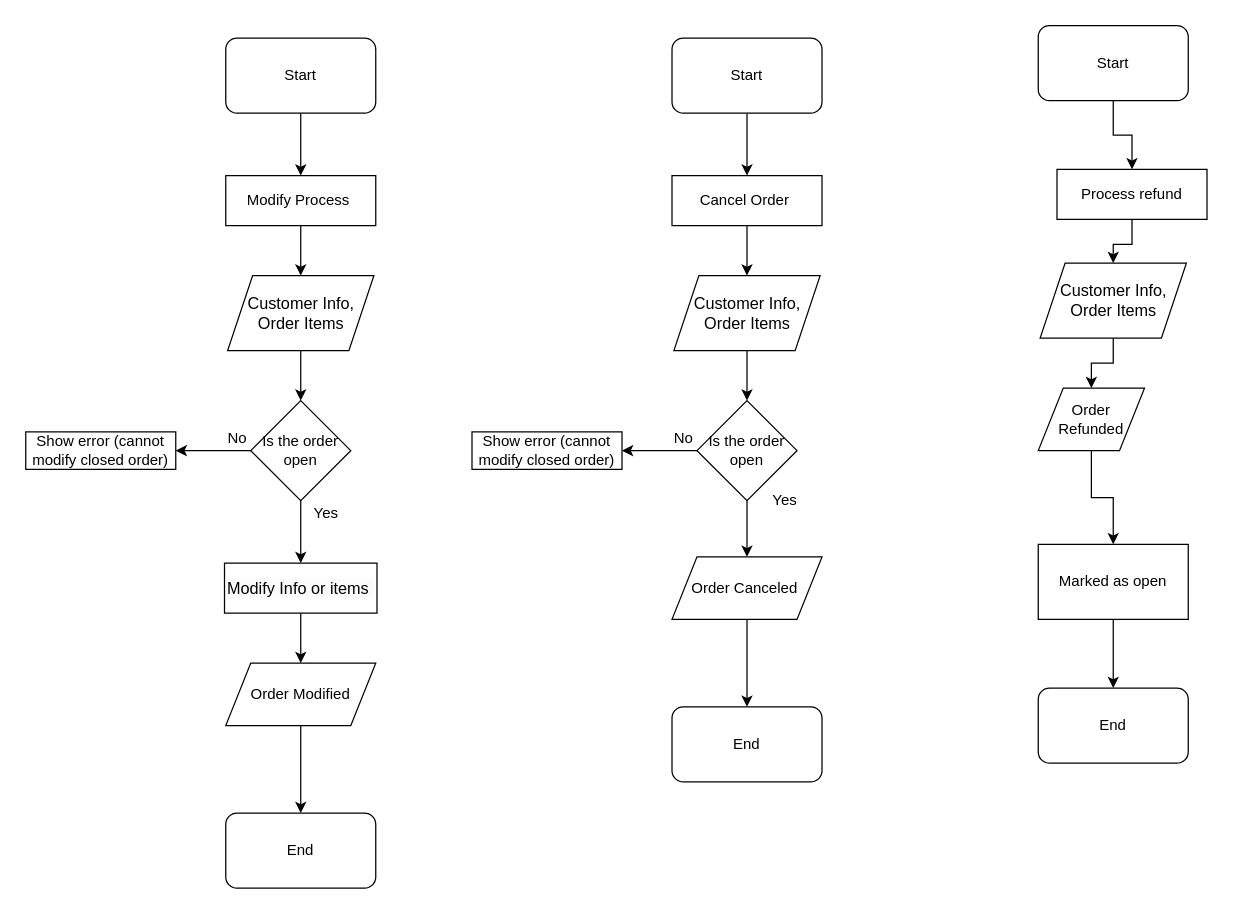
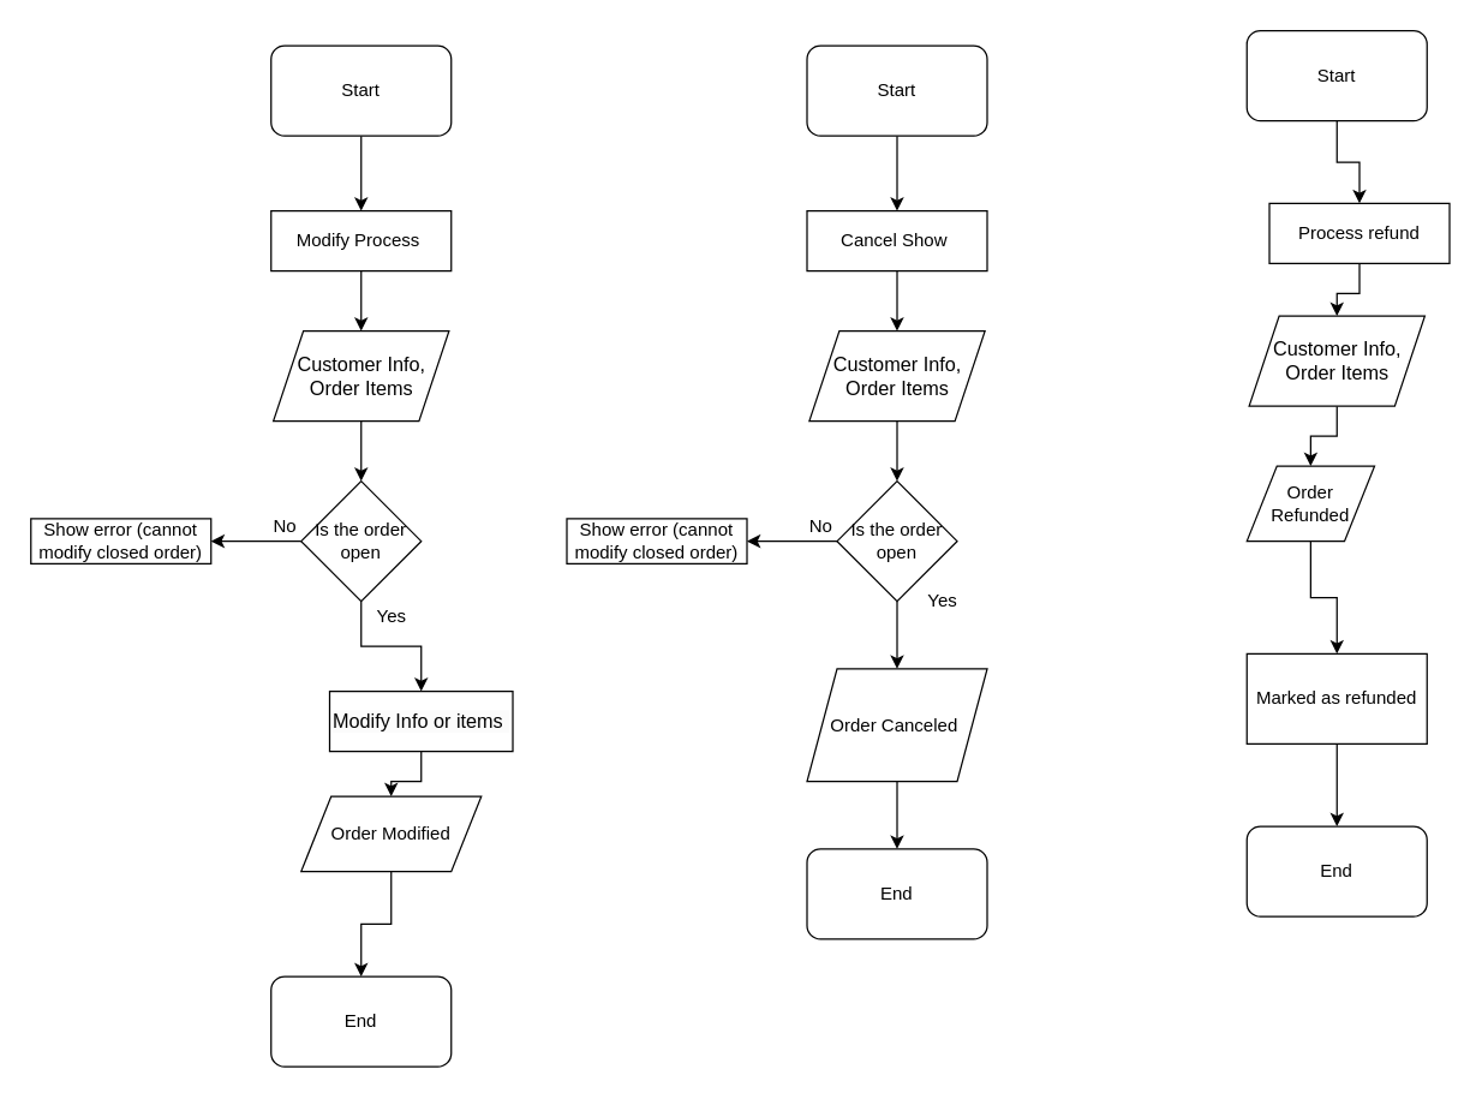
  <mxCell id="0" />
  <mxCell id="1" parent="0" />
  <mxCell id="2" value="" style="edgeStyle=orthogonalEdgeStyle;rounded=0;orthogonalLoop=1;jettySize=auto;html=1;" edge="1" parent="1" source="3" target="5"><mxGeometry relative="1" as="geometry" /></mxCell>
  <mxCell id="3" value="Start" style="rounded=1;whiteSpace=wrap;html=1;" vertex="1" parent="1"><mxGeometry x="180" y="30" width="120" height="60" as="geometry" /></mxCell>
  <mxCell id="4" value="" style="edgeStyle=orthogonalEdgeStyle;rounded=0;orthogonalLoop=1;jettySize=auto;html=1;" edge="1" parent="1" source="5" target="7"><mxGeometry relative="1" as="geometry" /></mxCell>
  <mxCell id="5" value="&lt;span style=&quot;font-style: normal; font-variant-caps: normal; font-weight: 400; letter-spacing: normal; text-align: start; text-indent: 0px; text-transform: none; white-space: normal; word-spacing: 0px; -webkit-text-stroke-width: 0px; text-decoration: none; caret-color: rgb(0, 0, 0); color: rgb(0, 0, 0); float: none; display: inline !important;&quot;&gt;Modify Process&lt;span class=&quot;Apple-converted-space&quot;&gt;&amp;nbsp;&lt;/span&gt;&lt;/span&gt;" style="rounded=0;whiteSpace=wrap;html=1;" vertex="1" parent="1"><mxGeometry x="180" y="140" width="120" height="40" as="geometry" /></mxCell>
  <mxCell id="6" style="edgeStyle=orthogonalEdgeStyle;rounded=0;orthogonalLoop=1;jettySize=auto;html=1;entryX=0.5;entryY=0;entryDx=0;entryDy=0;" edge="1" parent="1" source="7" target="12"><mxGeometry relative="1" as="geometry" /></mxCell>
  <mxCell id="7" value="&lt;span style=&quot;text-align: start; font-size: 13px;&quot;&gt;Customer Info, Order Items&lt;/span&gt;" style="shape=parallelogram;perimeter=parallelogramPerimeter;whiteSpace=wrap;html=1;fixedSize=1;" vertex="1" parent="1"><mxGeometry x="181.5" y="220" width="117" height="60" as="geometry" /></mxCell>
  <mxCell id="8" value="" style="edgeStyle=orthogonalEdgeStyle;rounded=0;orthogonalLoop=1;jettySize=auto;html=1;" edge="1" parent="1" source="9" target="18"><mxGeometry relative="1" as="geometry" /></mxCell>
- <mxCell id="9" value="&lt;span style=&quot;text-align: start;&quot;&gt;&lt;font style=&quot;font-size: 12px;&quot;&gt;Order Modified&lt;/font&gt;&lt;/span&gt;" style="shape=parallelogram;perimeter=parallelogramPerimeter;whiteSpace=wrap;html=1;fixedSize=1;" vertex="1" parent="1"><mxGeometry x="180" y="530" width="120" height="50" as="geometry" /></mxCell>
+ <mxCell id="9" value="&lt;span style=&quot;text-align: start;&quot;&gt;&lt;font style=&quot;font-size: 12px;&quot;&gt;Order Modified&lt;/font&gt;&lt;/span&gt;" style="shape=parallelogram;perimeter=parallelogramPerimeter;whiteSpace=wrap;html=1;fixedSize=1;" vertex="1" parent="1"><mxGeometry x="200" y="530" width="120" height="50" as="geometry" /></mxCell>
  <mxCell id="10" style="edgeStyle=orthogonalEdgeStyle;rounded=0;orthogonalLoop=1;jettySize=auto;html=1;entryX=0.5;entryY=0;entryDx=0;entryDy=0;" edge="1" parent="1" source="12" target="16"><mxGeometry relative="1" as="geometry" /></mxCell>
  <mxCell id="11" style="edgeStyle=orthogonalEdgeStyle;rounded=0;orthogonalLoop=1;jettySize=auto;html=1;" edge="1" parent="1" source="12" target="13"><mxGeometry relative="1" as="geometry" /></mxCell>
  <mxCell id="12" value="&lt;span style=&quot;text-align: start;&quot;&gt;Is the order open&lt;/span&gt;" style="rhombus;whiteSpace=wrap;html=1;" vertex="1" parent="1"><mxGeometry x="200" y="320" width="80" height="80" as="geometry" /></mxCell>
  <mxCell id="13" value="&lt;span style=&quot;text-align: start;&quot;&gt;&lt;font style=&quot;font-size: 12px;&quot;&gt;Show error (cannot modify closed order)&lt;/font&gt;&lt;/span&gt;" style="rounded=0;whiteSpace=wrap;html=1;" vertex="1" parent="1"><mxGeometry x="20" y="345" width="120" height="30" as="geometry" /></mxCell>
  <mxCell id="14" value="No" style="text;html=1;align=center;verticalAlign=middle;resizable=0;points=[];autosize=1;strokeColor=none;fillColor=none;" vertex="1" parent="1"><mxGeometry x="168.5" y="335" width="40" height="30" as="geometry" /></mxCell>
  <mxCell id="15" style="edgeStyle=orthogonalEdgeStyle;rounded=0;orthogonalLoop=1;jettySize=auto;html=1;" edge="1" parent="1" source="16" target="9"><mxGeometry relative="1" as="geometry" /></mxCell>
- <mxCell id="16" value="&lt;span style=&quot;caret-color: rgb(0, 0, 0); color: rgb(0, 0, 0); font-family: Helvetica; font-size: 13px; font-style: normal; font-variant-caps: normal; font-weight: 400; letter-spacing: normal; orphans: auto; text-align: start; text-indent: 0px; text-transform: none; white-space: normal; widows: auto; word-spacing: 0px; -webkit-text-stroke-width: 0px; background-color: rgb(251, 251, 251); text-decoration: none; display: inline !important; float: none;&quot;&gt;Modify Info or items&amp;nbsp;&lt;/span&gt;" style="rounded=0;whiteSpace=wrap;html=1;" vertex="1" parent="1"><mxGeometry x="179" y="450" width="122" height="40" as="geometry" /></mxCell>
+ <mxCell id="16" value="&lt;span style=&quot;caret-color: rgb(0, 0, 0); color: rgb(0, 0, 0); font-family: Helvetica; font-size: 13px; font-style: normal; font-variant-caps: normal; font-weight: 400; letter-spacing: normal; orphans: auto; text-align: start; text-indent: 0px; text-transform: none; white-space: normal; widows: auto; word-spacing: 0px; -webkit-text-stroke-width: 0px; background-color: rgb(251, 251, 251); text-decoration: none; display: inline !important; float: none;&quot;&gt;Modify Info or items&amp;nbsp;&lt;/span&gt;" style="rounded=0;whiteSpace=wrap;html=1;" vertex="1" parent="1"><mxGeometry x="219" y="460" width="122" height="40" as="geometry" /></mxCell>
  <mxCell id="17" value="Yes" style="text;html=1;align=center;verticalAlign=middle;resizable=0;points=[];autosize=1;strokeColor=none;fillColor=none;" vertex="1" parent="1"><mxGeometry x="240" y="395" width="40" height="30" as="geometry" /></mxCell>
  <mxCell id="18" value="End" style="rounded=1;whiteSpace=wrap;html=1;" vertex="1" parent="1"><mxGeometry x="180" y="650" width="120" height="60" as="geometry" /></mxCell>
  <mxCell id="19" value="" style="edgeStyle=orthogonalEdgeStyle;rounded=0;orthogonalLoop=1;jettySize=auto;html=1;" edge="1" parent="1" source="20" target="22"><mxGeometry relative="1" as="geometry" /></mxCell>
  <mxCell id="20" value="Start" style="rounded=1;whiteSpace=wrap;html=1;" vertex="1" parent="1"><mxGeometry x="537" y="30" width="120" height="60" as="geometry" /></mxCell>
  <mxCell id="21" value="" style="edgeStyle=orthogonalEdgeStyle;rounded=0;orthogonalLoop=1;jettySize=auto;html=1;" edge="1" parent="1" source="22" target="24"><mxGeometry relative="1" as="geometry" /></mxCell>
- <mxCell id="22" value="&lt;span style=&quot;font-style: normal; font-variant-caps: normal; font-weight: 400; letter-spacing: normal; text-align: start; text-indent: 0px; text-transform: none; white-space: normal; word-spacing: 0px; -webkit-text-stroke-width: 0px; text-decoration: none; caret-color: rgb(0, 0, 0); color: rgb(0, 0, 0); float: none; display: inline !important;&quot;&gt;Cancel Order&lt;span class=&quot;Apple-converted-space&quot;&gt;&amp;nbsp;&lt;/span&gt;&lt;/span&gt;" style="rounded=0;whiteSpace=wrap;html=1;" vertex="1" parent="1"><mxGeometry x="537" y="140" width="120" height="40" as="geometry" /></mxCell>
+ <mxCell id="22" value="&lt;span style=&quot;font-style: normal; font-variant-caps: normal; font-weight: 400; letter-spacing: normal; text-align: start; text-indent: 0px; text-transform: none; white-space: normal; word-spacing: 0px; -webkit-text-stroke-width: 0px; text-decoration: none; caret-color: rgb(0, 0, 0); color: rgb(0, 0, 0); float: none; display: inline !important;&quot;&gt;Cancel Show&lt;span class=&quot;Apple-converted-space&quot;&gt;&amp;nbsp;&lt;/span&gt;&lt;/span&gt;" style="rounded=0;whiteSpace=wrap;html=1;" vertex="1" parent="1"><mxGeometry x="537" y="140" width="120" height="40" as="geometry" /></mxCell>
  <mxCell id="23" style="edgeStyle=orthogonalEdgeStyle;rounded=0;orthogonalLoop=1;jettySize=auto;html=1;entryX=0.5;entryY=0;entryDx=0;entryDy=0;" edge="1" parent="1" source="24" target="29"><mxGeometry relative="1" as="geometry" /></mxCell>
  <mxCell id="24" value="&lt;span style=&quot;text-align: start; font-size: 13px;&quot;&gt;Customer Info, Order Items&lt;/span&gt;" style="shape=parallelogram;perimeter=parallelogramPerimeter;whiteSpace=wrap;html=1;fixedSize=1;" vertex="1" parent="1"><mxGeometry x="538.5" y="220" width="117" height="60" as="geometry" /></mxCell>
  <mxCell id="25" value="" style="edgeStyle=orthogonalEdgeStyle;rounded=0;orthogonalLoop=1;jettySize=auto;html=1;" edge="1" parent="1" source="26" target="33"><mxGeometry relative="1" as="geometry" /></mxCell>
- <mxCell id="26" value="&lt;span style=&quot;text-align: start;&quot;&gt;&lt;font&gt;Order Canceled&amp;nbsp;&lt;/font&gt;&lt;/span&gt;" style="shape=parallelogram;perimeter=parallelogramPerimeter;whiteSpace=wrap;html=1;fixedSize=1;" vertex="1" parent="1"><mxGeometry x="537" y="445" width="120" height="50" as="geometry" /></mxCell>
+ <mxCell id="26" value="&lt;span style=&quot;text-align: start;&quot;&gt;&lt;font&gt;Order Canceled&amp;nbsp;&lt;/font&gt;&lt;/span&gt;" style="shape=parallelogram;perimeter=parallelogramPerimeter;whiteSpace=wrap;html=1;fixedSize=1;" vertex="1" parent="1"><mxGeometry x="537" y="445" width="120" height="75" as="geometry" /></mxCell>
  <mxCell id="27" style="edgeStyle=orthogonalEdgeStyle;rounded=0;orthogonalLoop=1;jettySize=auto;html=1;" edge="1" parent="1" source="29" target="30"><mxGeometry relative="1" as="geometry" /></mxCell>
  <mxCell id="28" value="" style="edgeStyle=orthogonalEdgeStyle;rounded=0;orthogonalLoop=1;jettySize=auto;html=1;" edge="1" parent="1" source="29" target="26"><mxGeometry relative="1" as="geometry" /></mxCell>
  <mxCell id="29" value="&lt;span style=&quot;text-align: start;&quot;&gt;Is the order open&lt;/span&gt;" style="rhombus;whiteSpace=wrap;html=1;" vertex="1" parent="1"><mxGeometry x="557" y="320" width="80" height="80" as="geometry" /></mxCell>
  <mxCell id="30" value="&lt;span style=&quot;text-align: start;&quot;&gt;&lt;font style=&quot;font-size: 12px;&quot;&gt;Show error (cannot modify closed order)&lt;/font&gt;&lt;/span&gt;" style="rounded=0;whiteSpace=wrap;html=1;" vertex="1" parent="1"><mxGeometry x="377" y="345" width="120" height="30" as="geometry" /></mxCell>
  <mxCell id="31" value="No" style="text;html=1;align=center;verticalAlign=middle;resizable=0;points=[];autosize=1;strokeColor=none;fillColor=none;" vertex="1" parent="1"><mxGeometry x="525.5" y="335" width="40" height="30" as="geometry" /></mxCell>
  <mxCell id="32" value="Yes" style="text;html=1;align=center;verticalAlign=middle;resizable=0;points=[];autosize=1;strokeColor=none;fillColor=none;" vertex="1" parent="1"><mxGeometry x="607" y="385" width="40" height="30" as="geometry" /></mxCell>
  <mxCell id="33" value="End" style="rounded=1;whiteSpace=wrap;html=1;" vertex="1" parent="1"><mxGeometry x="537" y="565" width="120" height="60" as="geometry" /></mxCell>
  <mxCell id="34" value="" style="edgeStyle=orthogonalEdgeStyle;rounded=0;orthogonalLoop=1;jettySize=auto;html=1;" edge="1" parent="1" source="35" target="37"><mxGeometry relative="1" as="geometry" /></mxCell>
  <mxCell id="35" value="Start" style="rounded=1;whiteSpace=wrap;html=1;" vertex="1" parent="1"><mxGeometry x="830" y="20" width="120" height="60" as="geometry" /></mxCell>
  <mxCell id="36" value="" style="edgeStyle=orthogonalEdgeStyle;rounded=0;orthogonalLoop=1;jettySize=auto;html=1;" edge="1" parent="1" source="37" target="39"><mxGeometry relative="1" as="geometry" /></mxCell>
  <mxCell id="37" value="&lt;span style=&quot;text-align: start;&quot;&gt;Process refund&lt;/span&gt;" style="rounded=0;whiteSpace=wrap;html=1;" vertex="1" parent="1"><mxGeometry x="845" y="135" width="120" height="40" as="geometry" /></mxCell>
  <mxCell id="38" value="" style="edgeStyle=orthogonalEdgeStyle;rounded=0;orthogonalLoop=1;jettySize=auto;html=1;" edge="1" parent="1" source="39" target="41"><mxGeometry relative="1" as="geometry" /></mxCell>
  <mxCell id="39" value="&lt;span style=&quot;text-align: start; font-size: 13px;&quot;&gt;Customer Info, Order Items&lt;/span&gt;" style="shape=parallelogram;perimeter=parallelogramPerimeter;whiteSpace=wrap;html=1;fixedSize=1;" vertex="1" parent="1"><mxGeometry x="831.5" y="210" width="117" height="60" as="geometry" /></mxCell>
  <mxCell id="40" value="" style="edgeStyle=orthogonalEdgeStyle;rounded=0;orthogonalLoop=1;jettySize=auto;html=1;" edge="1" parent="1" source="41" target="44"><mxGeometry relative="1" as="geometry" /></mxCell>
  <mxCell id="41" value="&lt;span style=&quot;text-align: start;&quot;&gt;&lt;font&gt;Order Refunded&lt;/font&gt;&lt;/span&gt;" style="shape=parallelogram;perimeter=parallelogramPerimeter;whiteSpace=wrap;html=1;fixedSize=1;" vertex="1" parent="1"><mxGeometry x="830" y="310" width="85" height="50" as="geometry" /></mxCell>
  <mxCell id="42" value="End" style="rounded=1;whiteSpace=wrap;html=1;" vertex="1" parent="1"><mxGeometry x="830" y="550" width="120" height="60" as="geometry" /></mxCell>
  <mxCell id="43" value="" style="edgeStyle=orthogonalEdgeStyle;rounded=0;orthogonalLoop=1;jettySize=auto;html=1;" edge="1" parent="1" source="44" target="42"><mxGeometry relative="1" as="geometry" /></mxCell>
- <mxCell id="44" value="Marked as open" style="whiteSpace=wrap;html=1;" vertex="1" parent="1"><mxGeometry x="830" y="435" width="120" height="60" as="geometry" /></mxCell>
+ <mxCell id="44" value="Marked as refunded" style="whiteSpace=wrap;html=1;" vertex="1" parent="1"><mxGeometry x="830" y="435" width="120" height="60" as="geometry" /></mxCell>
